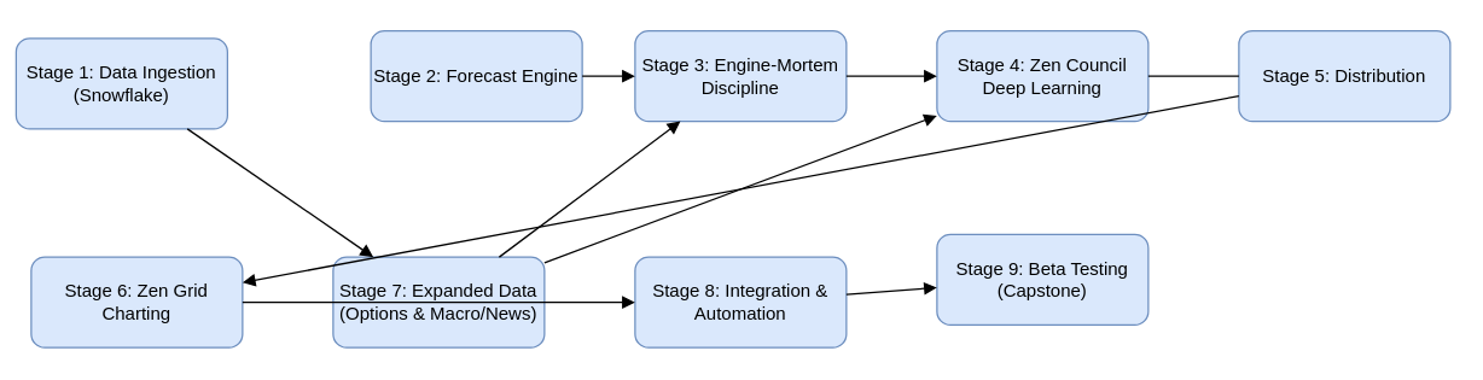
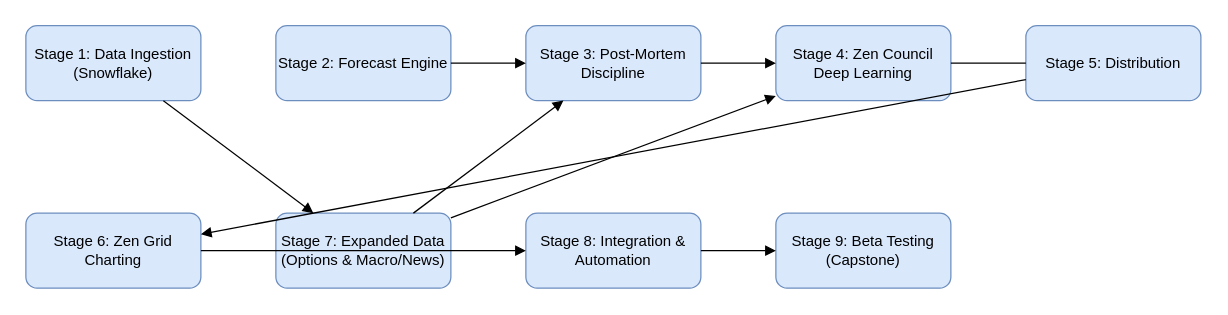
  <mxCell id="0" />
  <mxCell id="1" parent="0" />
- <mxCell id="2" value="Stage 1: Data Ingestion (Snowflake)" style="shape=rectangle;rounded=1;whiteSpace=wrap;html=1;fillColor=#dae8fc;strokeColor=#6c8ebf;" parent="1" vertex="1"><mxGeometry x="10" y="25" width="140" height="60" as="geometry" /></mxCell>
- <mxCell id="3" value="Stage 2: Forecast Engine" style="shape=rectangle;rounded=1;whiteSpace=wrap;html=1;fillColor=#dae8fc;strokeColor=#6c8ebf;" parent="1" vertex="1"><mxGeometry x="245" y="20" width="140" height="60" as="geometry" /></mxCell>
- <mxCell id="4" value="Stage 3: Engine-Mortem Discipline" style="shape=rectangle;rounded=1;whiteSpace=wrap;html=1;fillColor=#dae8fc;strokeColor=#6c8ebf;" parent="1" vertex="1"><mxGeometry x="420" y="20" width="140" height="60" as="geometry" /></mxCell>
+ <mxCell id="2" value="Stage 1: Data Ingestion (Snowflake)" style="shape=rectangle;rounded=1;whiteSpace=wrap;html=1;fillColor=#dae8fc;strokeColor=#6c8ebf;" parent="1" vertex="1"><mxGeometry x="20" y="20" width="140" height="60" as="geometry" /></mxCell>
+ <mxCell id="3" value="Stage 2: Forecast Engine" style="shape=rectangle;rounded=1;whiteSpace=wrap;html=1;fillColor=#dae8fc;strokeColor=#6c8ebf;" parent="1" vertex="1"><mxGeometry x="220" y="20" width="140" height="60" as="geometry" /></mxCell>
+ <mxCell id="4" value="Stage 3: Post-Mortem Discipline" style="shape=rectangle;rounded=1;whiteSpace=wrap;html=1;fillColor=#dae8fc;strokeColor=#6c8ebf;" parent="1" vertex="1"><mxGeometry x="420" y="20" width="140" height="60" as="geometry" /></mxCell>
  <mxCell id="5" value="Stage 4: Zen Council Deep Learning" style="shape=rectangle;rounded=1;whiteSpace=wrap;html=1;fillColor=#dae8fc;strokeColor=#6c8ebf;" parent="1" vertex="1"><mxGeometry x="620" y="20" width="140" height="60" as="geometry" /></mxCell>
  <mxCell id="6" value="Stage 5: Distribution" style="shape=rectangle;rounded=1;whiteSpace=wrap;html=1;fillColor=#dae8fc;strokeColor=#6c8ebf;" parent="1" vertex="1"><mxGeometry x="820" y="20" width="140" height="60" as="geometry" /></mxCell>
  <mxCell id="7" value="Stage 6: Zen Grid Charting" style="shape=rectangle;rounded=1;whiteSpace=wrap;html=1;fillColor=#dae8fc;strokeColor=#6c8ebf;" parent="1" vertex="1"><mxGeometry x="20" y="170" width="140" height="60" as="geometry" /></mxCell>
  <mxCell id="8" value="Stage 7: Expanded Data (Options &amp; Macro/News)" style="shape=rectangle;rounded=1;whiteSpace=wrap;html=1;fillColor=#dae8fc;strokeColor=#6c8ebf;" parent="1" vertex="1"><mxGeometry x="220" y="170" width="140" height="60" as="geometry" /></mxCell>
  <mxCell id="9" value="Stage 8: Integration &amp; Automation" style="shape=rectangle;rounded=1;whiteSpace=wrap;html=1;fillColor=#dae8fc;strokeColor=#6c8ebf;" parent="1" vertex="1"><mxGeometry x="420" y="170" width="140" height="60" as="geometry" /></mxCell>
- <mxCell id="10" value="Stage 9: Beta Testing (Capstone)" style="shape=rectangle;rounded=1;whiteSpace=wrap;html=1;fillColor=#dae8fc;strokeColor=#6c8ebf;" parent="1" vertex="1"><mxGeometry x="620" y="155" width="140" height="60" as="geometry" /></mxCell>
+ <mxCell id="10" value="Stage 9: Beta Testing (Capstone)" style="shape=rectangle;rounded=1;whiteSpace=wrap;html=1;fillColor=#dae8fc;strokeColor=#6c8ebf;" parent="1" vertex="1"><mxGeometry x="620" y="170" width="140" height="60" as="geometry" /></mxCell>
  <mxCell id="11" style="endArrow=block;html=1;strokeColor=#000000;" parent="1" source="2" target="8" edge="1"><mxGeometry relative="1" as="geometry" /></mxCell>
  <mxCell id="12" style="endArrow=block;html=1;strokeColor=#000000;" parent="1" source="3" target="4" edge="1"><mxGeometry relative="1" as="geometry" /></mxCell>
  <mxCell id="13" style="endArrow=block;html=1;strokeColor=#000000;" parent="1" source="4" target="5" edge="1"><mxGeometry relative="1" as="geometry" /></mxCell>
  <mxCell id="14" style="endArrow=none;html=1;strokeColor=#000000;" parent="1" source="5" target="6" edge="1"><mxGeometry relative="1" as="geometry" /></mxCell>
  <mxCell id="15" style="endArrow=block;html=1;strokeColor=#000000;" parent="1" source="6" target="7" edge="1"><mxGeometry relative="1" as="geometry" /></mxCell>
  <mxCell id="16" style="endArrow=block;html=1;strokeColor=#000000;" parent="1" source="7" target="9" edge="1"><mxGeometry relative="1" as="geometry" /></mxCell>
  <mxCell id="17" style="endArrow=block;html=1;strokeColor=#000000;" parent="1" source="8" target="4" edge="1"><mxGeometry relative="1" as="geometry" /></mxCell>
  <mxCell id="18" style="endArrow=block;html=1;strokeColor=#000000;" parent="1" source="8" target="5" edge="1"><mxGeometry relative="1" as="geometry" /></mxCell>
  <mxCell id="19" style="endArrow=block;html=1;strokeColor=#000000;" parent="1" source="9" target="10" edge="1"><mxGeometry relative="1" as="geometry" /></mxCell>
